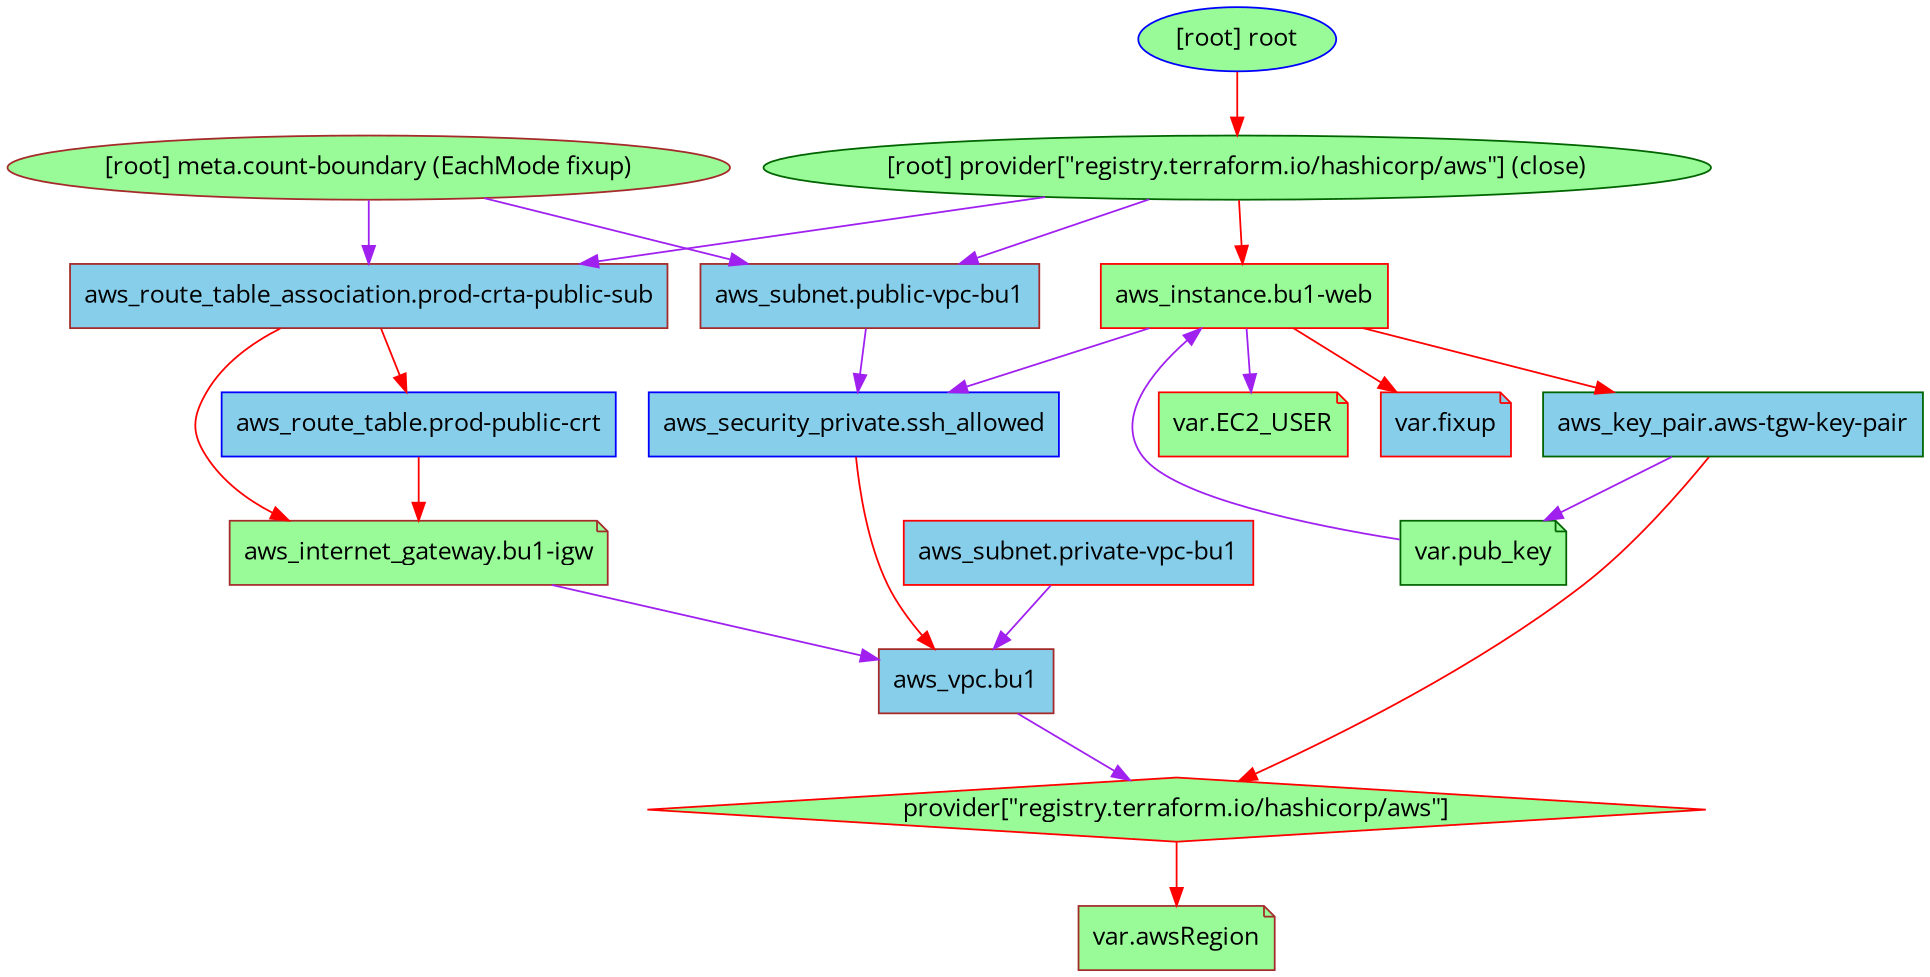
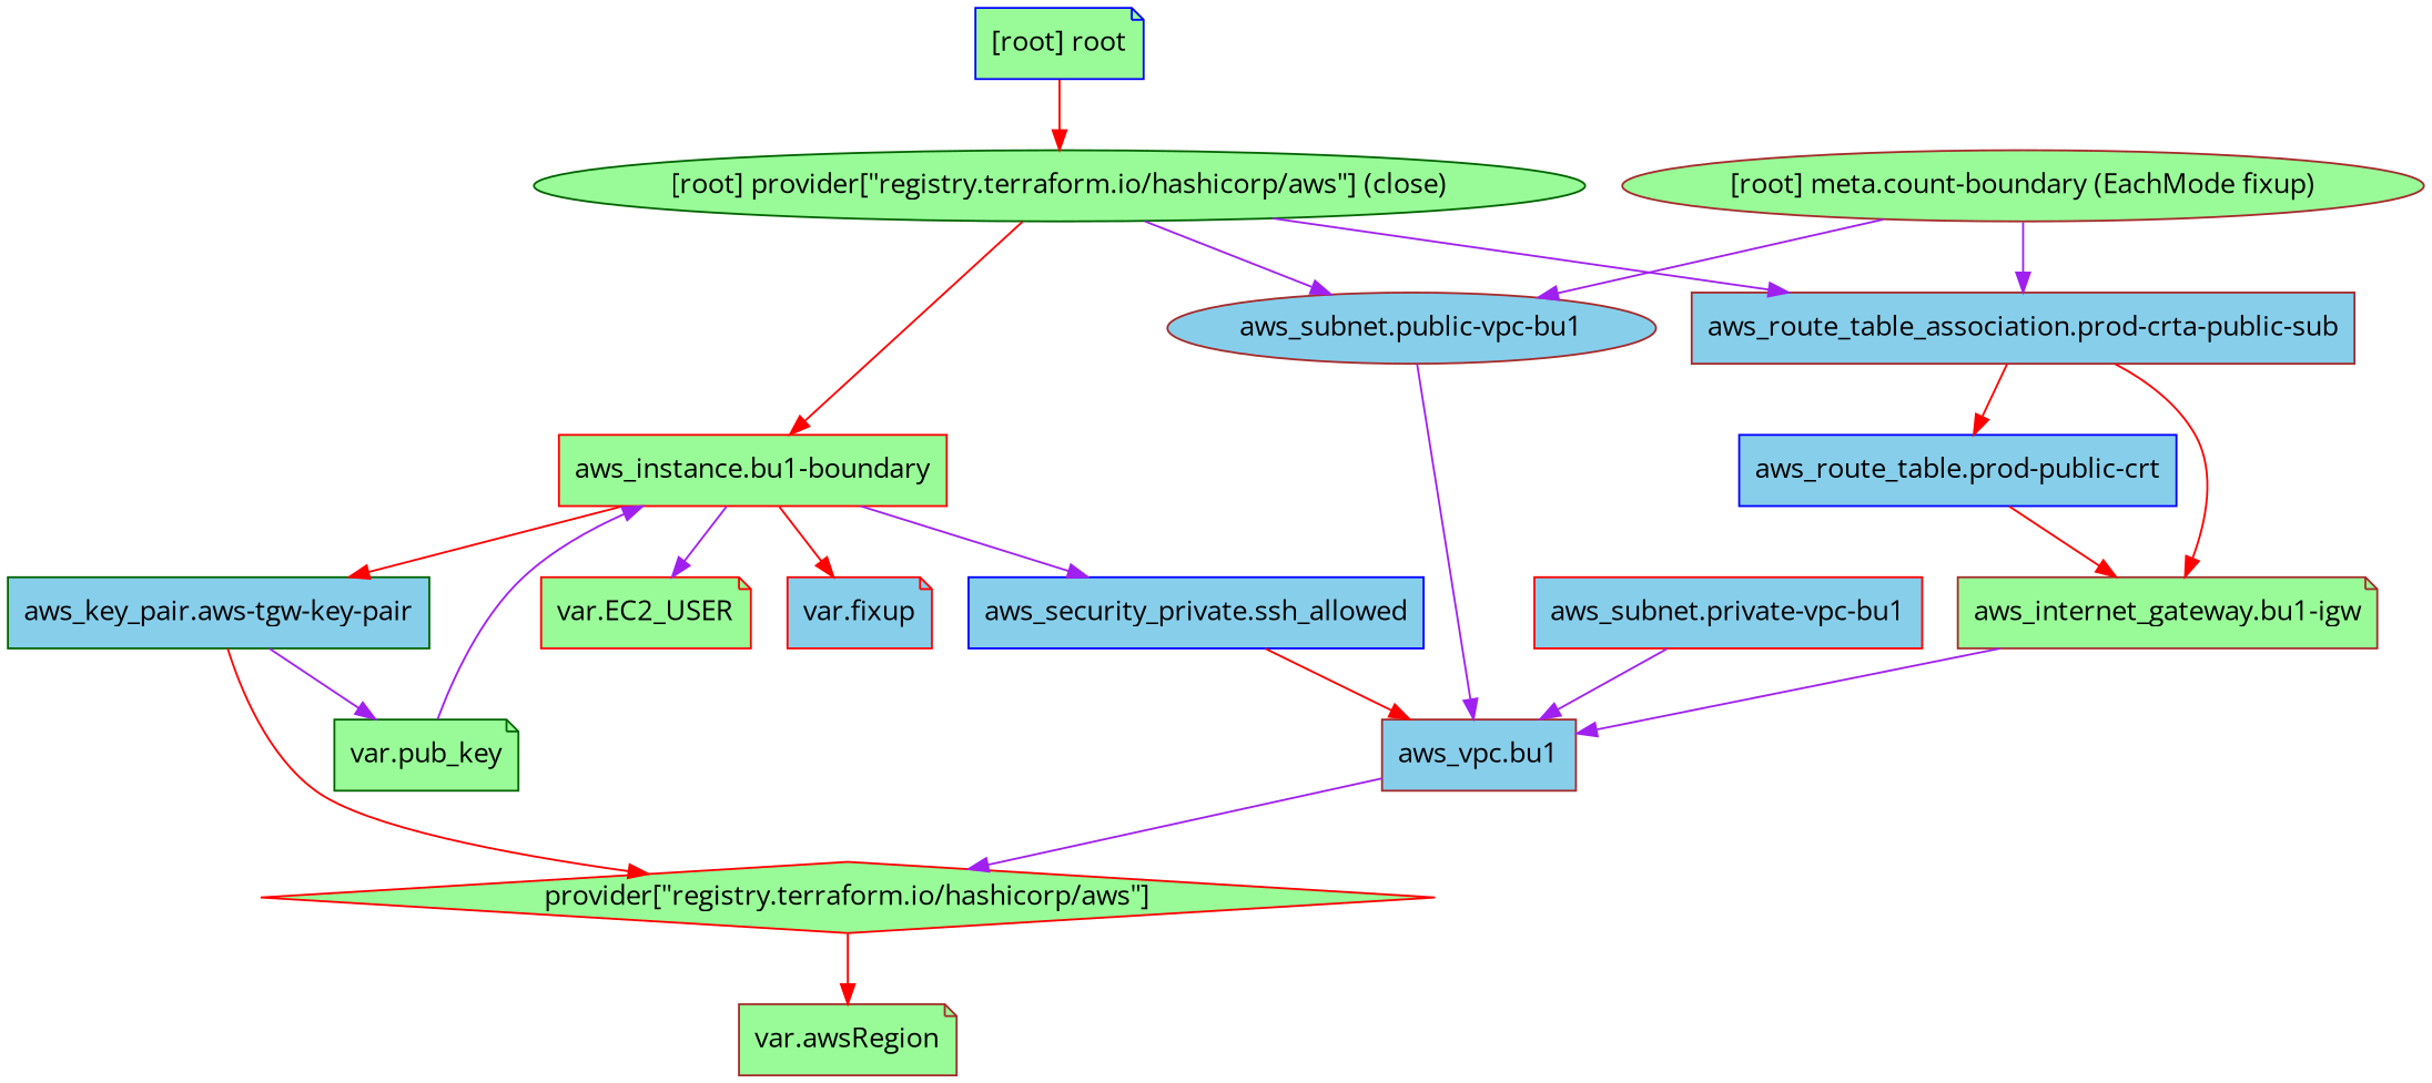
  digraph {
    compound=true
    fontname="Open Sans"
    newrank=true
    node [color=brown fillcolor=palegreen fontname="Open Sans" shape=box style=filled]
    edge [color=purple fontname="Open Sans"]
-   n1 [color=red label="aws_instance.bu1-web"]
+   n1 [color=red label="aws_instance.bu1-boundary"]
    n2 [color=darkgreen fillcolor=skyblue label="aws_key_pair.aws-tgw-key-pair"]
    n3 [color=blue fillcolor=skyblue label="aws_security_private.ssh_allowed"]
    n4 [color=red label="var.EC2_USER" shape=note]
    n5 [color=red fillcolor=skyblue label="var.fixup" shape=note]
    n6 [label="aws_internet_gateway.bu1-igw" shape=note]
    n7 [fillcolor=skyblue label="aws_vpc.bu1"]
    n8 [color=red label="provider[\"registry.terraform.io/hashicorp/aws\"]" shape=diamond]
    n9 [color=darkgreen label="var.pub_key" shape=note]
    n10 [color=blue fillcolor=skyblue label="aws_route_table.prod-public-crt"]
    n11 [fillcolor=skyblue label="aws_route_table_association.prod-crta-public-sub"]
    n12 [color=red fillcolor=skyblue label="aws_subnet.private-vpc-bu1"]
-   n13 [fillcolor=skyblue label="aws_subnet.public-vpc-bu1"]
+   n13 [fillcolor=skyblue label="aws_subnet.public-vpc-bu1" shape=ellipse]
    n14 [label="var.awsRegion" shape=note]
    "[root] meta.count-boundary (EachMode fixup)" [shape=""]
    "[root] provider[\"registry.terraform.io/hashicorp/aws\"] (close)" [color=darkgreen shape=""]
-   "[root] root" [color=blue shape=""]
+   "[root] root" [color=blue shape=note]
    subgraph sub_1 {
      n1
      n2
      n3
      n4
      n5
      n6
      n7
      n8
      n9
      n10
      n11
      n12
      n13
      n14
      "[root] meta.count-boundary (EachMode fixup)"
      "[root] provider[\"registry.terraform.io/hashicorp/aws\"] (close)"
      "[root] root"
    }
    n1 -> n2 [color=red]
    n1 -> n3
    n1 -> n4
    n1 -> n5 [color=red]
    n2 -> n8 [color=red]
    n2 -> n9
    n3 -> n7 [color=red]
    n6 -> n7
    n7 -> n8
    n8 -> n14 [color=red]
    n9 -> n1
    n10 -> n6 [color=red]
    n11 -> n6 [color=red]
    n11 -> n10 [color=red]
    n12 -> n7
-   n13 -> n3
+   n13 -> n7
    "[root] meta.count-boundary (EachMode fixup)" -> n11
    "[root] meta.count-boundary (EachMode fixup)" -> n13
    "[root] provider[\"registry.terraform.io/hashicorp/aws\"] (close)" -> n1 [color=red]
    "[root] provider[\"registry.terraform.io/hashicorp/aws\"] (close)" -> n11
    "[root] provider[\"registry.terraform.io/hashicorp/aws\"] (close)" -> n13
    "[root] root" -> "[root] provider[\"registry.terraform.io/hashicorp/aws\"] (close)" [color=red]
  }
